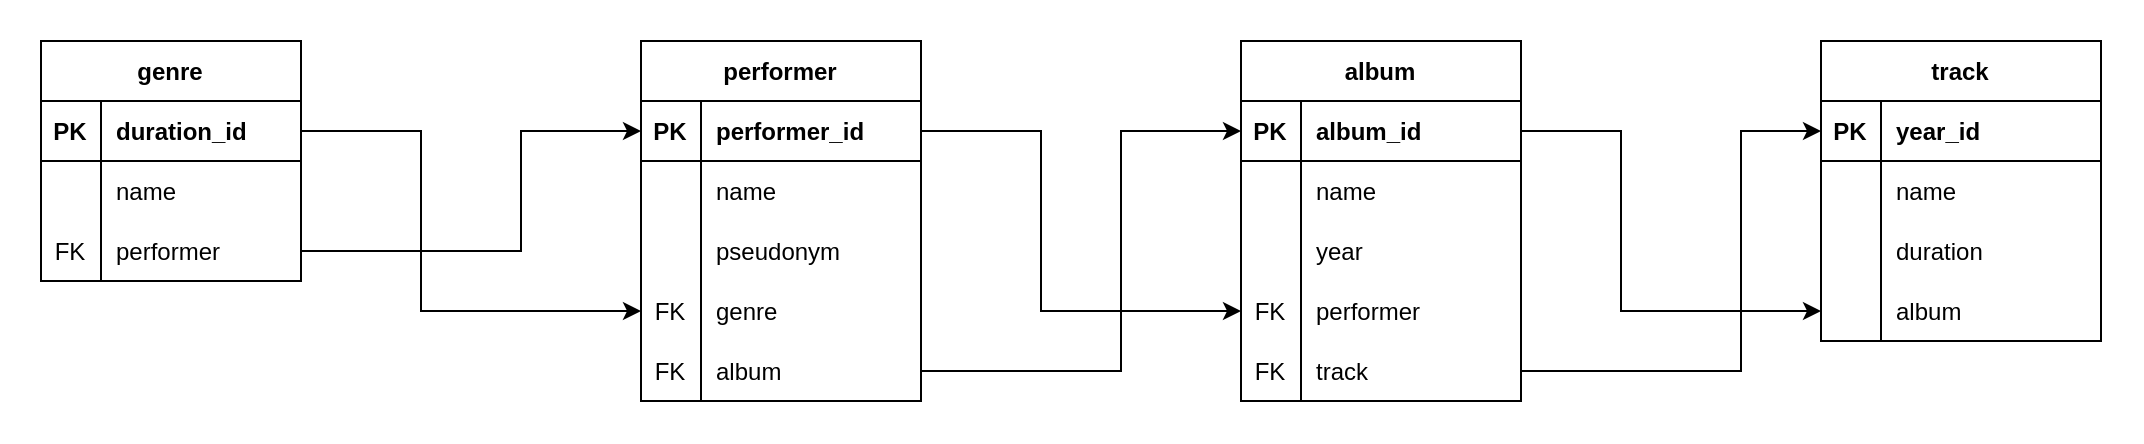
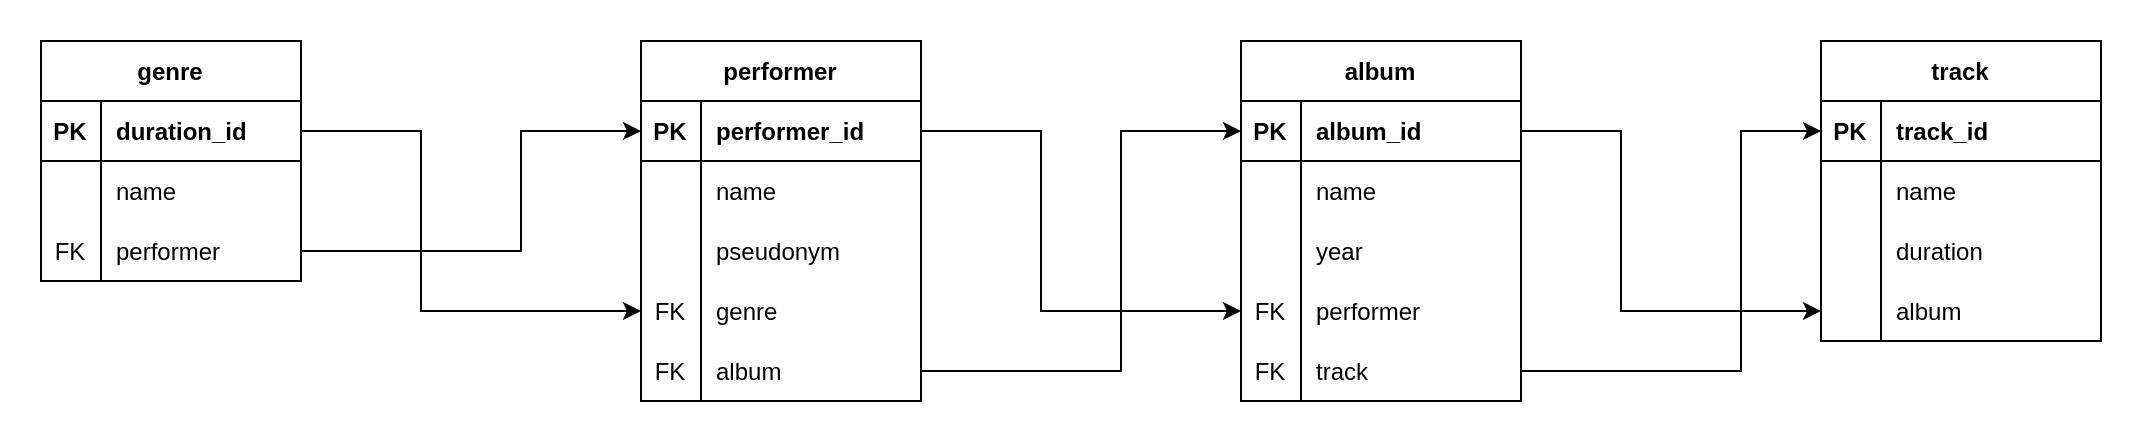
  <mxCell id="0" />
  <mxCell id="1" parent="0" />
  <mxCell id="2" value="genre" style="shape=table;startSize=30;container=1;collapsible=1;childLayout=tableLayout;fixedRows=1;rowLines=0;fontStyle=1;align=center;resizeLast=1;" parent="1" vertex="1"><mxGeometry x="20" y="20" width="130" height="120" as="geometry"><mxRectangle x="-180" y="240" width="70" height="30" as="alternateBounds" /></mxGeometry></mxCell>
  <mxCell id="3" value="" style="shape=tableRow;horizontal=0;startSize=0;swimlaneHead=0;swimlaneBody=0;fillColor=none;collapsible=0;dropTarget=0;points=[[0,0.5],[1,0.5]];portConstraint=eastwest;top=0;left=0;right=0;bottom=1;" parent="2" vertex="1"><mxGeometry y="30" width="130" height="30" as="geometry" /></mxCell>
  <mxCell id="4" value="PK" style="shape=partialRectangle;connectable=0;fillColor=none;top=0;left=0;bottom=0;right=0;fontStyle=1;overflow=hidden;" parent="3" vertex="1"><mxGeometry width="30" height="30" as="geometry"><mxRectangle width="30" height="30" as="alternateBounds" /></mxGeometry></mxCell>
  <mxCell id="5" value="duration_id" style="shape=partialRectangle;connectable=0;fillColor=none;top=0;left=0;bottom=0;right=0;align=left;spacingLeft=6;fontStyle=1;overflow=hidden;" parent="3" vertex="1"><mxGeometry x="30" width="100" height="30" as="geometry"><mxRectangle width="100" height="30" as="alternateBounds" /></mxGeometry></mxCell>
  <mxCell id="6" value="" style="shape=tableRow;horizontal=0;startSize=0;swimlaneHead=0;swimlaneBody=0;fillColor=none;collapsible=0;dropTarget=0;points=[[0,0.5],[1,0.5]];portConstraint=eastwest;top=0;left=0;right=0;bottom=0;" parent="2" vertex="1"><mxGeometry y="60" width="130" height="30" as="geometry" /></mxCell>
  <mxCell id="7" value="" style="shape=partialRectangle;connectable=0;fillColor=none;top=0;left=0;bottom=0;right=0;editable=1;overflow=hidden;" parent="6" vertex="1"><mxGeometry width="30" height="30" as="geometry"><mxRectangle width="30" height="30" as="alternateBounds" /></mxGeometry></mxCell>
  <mxCell id="8" value="name" style="shape=partialRectangle;connectable=0;fillColor=none;top=0;left=0;bottom=0;right=0;align=left;spacingLeft=6;overflow=hidden;" parent="6" vertex="1"><mxGeometry x="30" width="100" height="30" as="geometry"><mxRectangle width="100" height="30" as="alternateBounds" /></mxGeometry></mxCell>
  <mxCell id="9" style="shape=tableRow;horizontal=0;startSize=0;swimlaneHead=0;swimlaneBody=0;fillColor=none;collapsible=0;dropTarget=0;points=[[0,0.5],[1,0.5]];portConstraint=eastwest;top=0;left=0;right=0;bottom=0;" parent="2" vertex="1"><mxGeometry y="90" width="130" height="30" as="geometry" /></mxCell>
  <mxCell id="10" value="FK" style="shape=partialRectangle;connectable=0;fillColor=none;top=0;left=0;bottom=0;right=0;editable=1;overflow=hidden;" parent="9" vertex="1"><mxGeometry width="30" height="30" as="geometry"><mxRectangle width="30" height="30" as="alternateBounds" /></mxGeometry></mxCell>
  <mxCell id="11" value="performer" style="shape=partialRectangle;connectable=0;fillColor=none;top=0;left=0;bottom=0;right=0;align=left;spacingLeft=6;overflow=hidden;" parent="9" vertex="1"><mxGeometry x="30" width="100" height="30" as="geometry"><mxRectangle width="100" height="30" as="alternateBounds" /></mxGeometry></mxCell>
  <mxCell id="12" value="album" style="shape=table;startSize=30;container=1;collapsible=1;childLayout=tableLayout;fixedRows=1;rowLines=0;fontStyle=1;align=center;resizeLast=1;" parent="1" vertex="1"><mxGeometry x="620" y="20" width="140" height="180" as="geometry" /></mxCell>
  <mxCell id="13" value="" style="shape=tableRow;horizontal=0;startSize=0;swimlaneHead=0;swimlaneBody=0;fillColor=none;collapsible=0;dropTarget=0;points=[[0,0.5],[1,0.5]];portConstraint=eastwest;top=0;left=0;right=0;bottom=1;" parent="12" vertex="1"><mxGeometry y="30" width="140" height="30" as="geometry" /></mxCell>
  <mxCell id="14" value="PK" style="shape=partialRectangle;connectable=0;fillColor=none;top=0;left=0;bottom=0;right=0;fontStyle=1;overflow=hidden;" parent="13" vertex="1"><mxGeometry width="30" height="30" as="geometry"><mxRectangle width="30" height="30" as="alternateBounds" /></mxGeometry></mxCell>
  <mxCell id="15" value="album_id" style="shape=partialRectangle;connectable=0;fillColor=none;top=0;left=0;bottom=0;right=0;align=left;spacingLeft=6;fontStyle=1;overflow=hidden;" parent="13" vertex="1"><mxGeometry x="30" width="110" height="30" as="geometry"><mxRectangle width="110" height="30" as="alternateBounds" /></mxGeometry></mxCell>
  <mxCell id="16" value="" style="shape=tableRow;horizontal=0;startSize=0;swimlaneHead=0;swimlaneBody=0;fillColor=none;collapsible=0;dropTarget=0;points=[[0,0.5],[1,0.5]];portConstraint=eastwest;top=0;left=0;right=0;bottom=0;" parent="12" vertex="1"><mxGeometry y="60" width="140" height="30" as="geometry" /></mxCell>
  <mxCell id="17" value="" style="shape=partialRectangle;connectable=0;fillColor=none;top=0;left=0;bottom=0;right=0;editable=1;overflow=hidden;" parent="16" vertex="1"><mxGeometry width="30" height="30" as="geometry"><mxRectangle width="30" height="30" as="alternateBounds" /></mxGeometry></mxCell>
  <mxCell id="18" value="name" style="shape=partialRectangle;connectable=0;fillColor=none;top=0;left=0;bottom=0;right=0;align=left;spacingLeft=6;overflow=hidden;" parent="16" vertex="1"><mxGeometry x="30" width="110" height="30" as="geometry"><mxRectangle width="110" height="30" as="alternateBounds" /></mxGeometry></mxCell>
  <mxCell id="19" value="" style="shape=tableRow;horizontal=0;startSize=0;swimlaneHead=0;swimlaneBody=0;fillColor=none;collapsible=0;dropTarget=0;points=[[0,0.5],[1,0.5]];portConstraint=eastwest;top=0;left=0;right=0;bottom=0;" parent="12" vertex="1"><mxGeometry y="90" width="140" height="30" as="geometry" /></mxCell>
  <mxCell id="20" value="" style="shape=partialRectangle;connectable=0;fillColor=none;top=0;left=0;bottom=0;right=0;editable=1;overflow=hidden;" parent="19" vertex="1"><mxGeometry width="30" height="30" as="geometry"><mxRectangle width="30" height="30" as="alternateBounds" /></mxGeometry></mxCell>
  <mxCell id="21" value="year" style="shape=partialRectangle;connectable=0;fillColor=none;top=0;left=0;bottom=0;right=0;align=left;spacingLeft=6;overflow=hidden;" parent="19" vertex="1"><mxGeometry x="30" width="110" height="30" as="geometry"><mxRectangle width="110" height="30" as="alternateBounds" /></mxGeometry></mxCell>
  <mxCell id="22" value="" style="shape=tableRow;horizontal=0;startSize=0;swimlaneHead=0;swimlaneBody=0;fillColor=none;collapsible=0;dropTarget=0;points=[[0,0.5],[1,0.5]];portConstraint=eastwest;top=0;left=0;right=0;bottom=0;" parent="12" vertex="1"><mxGeometry y="120" width="140" height="30" as="geometry" /></mxCell>
  <mxCell id="23" value="FK" style="shape=partialRectangle;connectable=0;fillColor=none;top=0;left=0;bottom=0;right=0;editable=1;overflow=hidden;" parent="22" vertex="1"><mxGeometry width="30" height="30" as="geometry"><mxRectangle width="30" height="30" as="alternateBounds" /></mxGeometry></mxCell>
  <mxCell id="24" value="performer" style="shape=partialRectangle;connectable=0;fillColor=none;top=0;left=0;bottom=0;right=0;align=left;spacingLeft=6;overflow=hidden;" parent="22" vertex="1"><mxGeometry x="30" width="110" height="30" as="geometry"><mxRectangle width="110" height="30" as="alternateBounds" /></mxGeometry></mxCell>
  <mxCell id="25" style="shape=tableRow;horizontal=0;startSize=0;swimlaneHead=0;swimlaneBody=0;fillColor=none;collapsible=0;dropTarget=0;points=[[0,0.5],[1,0.5]];portConstraint=eastwest;top=0;left=0;right=0;bottom=0;" parent="12" vertex="1"><mxGeometry y="150" width="140" height="30" as="geometry" /></mxCell>
  <mxCell id="26" value="FK" style="shape=partialRectangle;connectable=0;fillColor=none;top=0;left=0;bottom=0;right=0;editable=1;overflow=hidden;" parent="25" vertex="1"><mxGeometry width="30" height="30" as="geometry"><mxRectangle width="30" height="30" as="alternateBounds" /></mxGeometry></mxCell>
  <mxCell id="27" value="track" style="shape=partialRectangle;connectable=0;fillColor=none;top=0;left=0;bottom=0;right=0;align=left;spacingLeft=6;overflow=hidden;" parent="25" vertex="1"><mxGeometry x="30" width="110" height="30" as="geometry"><mxRectangle width="110" height="30" as="alternateBounds" /></mxGeometry></mxCell>
  <mxCell id="28" value="performer" style="shape=table;startSize=30;container=1;collapsible=1;childLayout=tableLayout;fixedRows=1;rowLines=0;fontStyle=1;align=center;resizeLast=1;strokeColor=default;" parent="1" vertex="1"><mxGeometry x="320" y="20" width="140" height="180" as="geometry" /></mxCell>
  <mxCell id="29" value="" style="shape=tableRow;horizontal=0;startSize=0;swimlaneHead=0;swimlaneBody=0;fillColor=none;collapsible=0;dropTarget=0;points=[[0,0.5],[1,0.5]];portConstraint=eastwest;top=0;left=0;right=0;bottom=1;" parent="28" vertex="1"><mxGeometry y="30" width="140" height="30" as="geometry" /></mxCell>
  <mxCell id="30" value="PK" style="shape=partialRectangle;connectable=0;fillColor=none;top=0;left=0;bottom=0;right=0;fontStyle=1;overflow=hidden;" parent="29" vertex="1"><mxGeometry width="30" height="30" as="geometry"><mxRectangle width="30" height="30" as="alternateBounds" /></mxGeometry></mxCell>
  <mxCell id="31" value="performer_id" style="shape=partialRectangle;connectable=0;fillColor=none;top=0;left=0;bottom=0;right=0;align=left;spacingLeft=6;fontStyle=1;overflow=hidden;" parent="29" vertex="1"><mxGeometry x="30" width="110" height="30" as="geometry"><mxRectangle width="110" height="30" as="alternateBounds" /></mxGeometry></mxCell>
  <mxCell id="32" value="" style="shape=tableRow;horizontal=0;startSize=0;swimlaneHead=0;swimlaneBody=0;fillColor=none;collapsible=0;dropTarget=0;points=[[0,0.5],[1,0.5]];portConstraint=eastwest;top=0;left=0;right=0;bottom=0;" parent="28" vertex="1"><mxGeometry y="60" width="140" height="30" as="geometry" /></mxCell>
  <mxCell id="33" value="" style="shape=partialRectangle;connectable=0;fillColor=none;top=0;left=0;bottom=0;right=0;editable=1;overflow=hidden;" parent="32" vertex="1"><mxGeometry width="30" height="30" as="geometry"><mxRectangle width="30" height="30" as="alternateBounds" /></mxGeometry></mxCell>
  <mxCell id="34" value="name" style="shape=partialRectangle;connectable=0;fillColor=none;top=0;left=0;bottom=0;right=0;align=left;spacingLeft=6;overflow=hidden;" parent="32" vertex="1"><mxGeometry x="30" width="110" height="30" as="geometry"><mxRectangle width="110" height="30" as="alternateBounds" /></mxGeometry></mxCell>
  <mxCell id="35" value="" style="shape=tableRow;horizontal=0;startSize=0;swimlaneHead=0;swimlaneBody=0;fillColor=none;collapsible=0;dropTarget=0;points=[[0,0.5],[1,0.5]];portConstraint=eastwest;top=0;left=0;right=0;bottom=0;" parent="28" vertex="1"><mxGeometry y="90" width="140" height="30" as="geometry" /></mxCell>
  <mxCell id="36" value="" style="shape=partialRectangle;connectable=0;fillColor=none;top=0;left=0;bottom=0;right=0;editable=1;overflow=hidden;" parent="35" vertex="1"><mxGeometry width="30" height="30" as="geometry"><mxRectangle width="30" height="30" as="alternateBounds" /></mxGeometry></mxCell>
  <mxCell id="37" value="pseudonym" style="shape=partialRectangle;connectable=0;fillColor=none;top=0;left=0;bottom=0;right=0;align=left;spacingLeft=6;overflow=hidden;" parent="35" vertex="1"><mxGeometry x="30" width="110" height="30" as="geometry"><mxRectangle width="110" height="30" as="alternateBounds" /></mxGeometry></mxCell>
  <mxCell id="38" value="" style="shape=tableRow;horizontal=0;startSize=0;swimlaneHead=0;swimlaneBody=0;fillColor=none;collapsible=0;dropTarget=0;points=[[0,0.5],[1,0.5]];portConstraint=eastwest;top=0;left=0;right=0;bottom=0;" parent="28" vertex="1"><mxGeometry y="120" width="140" height="30" as="geometry" /></mxCell>
  <mxCell id="39" value="FK" style="shape=partialRectangle;connectable=0;fillColor=none;top=0;left=0;bottom=0;right=0;editable=1;overflow=hidden;" parent="38" vertex="1"><mxGeometry width="30" height="30" as="geometry"><mxRectangle width="30" height="30" as="alternateBounds" /></mxGeometry></mxCell>
  <mxCell id="40" value="genre" style="shape=partialRectangle;connectable=0;fillColor=none;top=0;left=0;bottom=0;right=0;align=left;spacingLeft=6;overflow=hidden;" parent="38" vertex="1"><mxGeometry x="30" width="110" height="30" as="geometry"><mxRectangle width="110" height="30" as="alternateBounds" /></mxGeometry></mxCell>
  <mxCell id="41" style="shape=tableRow;horizontal=0;startSize=0;swimlaneHead=0;swimlaneBody=0;fillColor=none;collapsible=0;dropTarget=0;points=[[0,0.5],[1,0.5]];portConstraint=eastwest;top=0;left=0;right=0;bottom=0;" parent="28" vertex="1"><mxGeometry y="150" width="140" height="30" as="geometry" /></mxCell>
  <mxCell id="42" value="FK" style="shape=partialRectangle;connectable=0;fillColor=none;top=0;left=0;bottom=0;right=0;editable=1;overflow=hidden;" parent="41" vertex="1"><mxGeometry width="30" height="30" as="geometry"><mxRectangle width="30" height="30" as="alternateBounds" /></mxGeometry></mxCell>
  <mxCell id="43" value="album" style="shape=partialRectangle;connectable=0;fillColor=none;top=0;left=0;bottom=0;right=0;align=left;spacingLeft=6;overflow=hidden;" parent="41" vertex="1"><mxGeometry x="30" width="110" height="30" as="geometry"><mxRectangle width="110" height="30" as="alternateBounds" /></mxGeometry></mxCell>
  <mxCell id="44" value="track" style="shape=table;startSize=30;container=1;collapsible=1;childLayout=tableLayout;fixedRows=1;rowLines=0;fontStyle=1;align=center;resizeLast=1;" parent="1" vertex="1"><mxGeometry x="910" y="20" width="140" height="150" as="geometry" /></mxCell>
  <mxCell id="45" value="" style="shape=tableRow;horizontal=0;startSize=0;swimlaneHead=0;swimlaneBody=0;fillColor=none;collapsible=0;dropTarget=0;points=[[0,0.5],[1,0.5]];portConstraint=eastwest;top=0;left=0;right=0;bottom=1;" parent="44" vertex="1"><mxGeometry y="30" width="140" height="30" as="geometry" /></mxCell>
  <mxCell id="46" value="PK" style="shape=partialRectangle;connectable=0;fillColor=none;top=0;left=0;bottom=0;right=0;fontStyle=1;overflow=hidden;" parent="45" vertex="1"><mxGeometry width="30" height="30" as="geometry"><mxRectangle width="30" height="30" as="alternateBounds" /></mxGeometry></mxCell>
- <mxCell id="47" value="year_id" style="shape=partialRectangle;connectable=0;fillColor=none;top=0;left=0;bottom=0;right=0;align=left;spacingLeft=6;fontStyle=1;overflow=hidden;" parent="45" vertex="1"><mxGeometry x="30" width="110" height="30" as="geometry"><mxRectangle width="110" height="30" as="alternateBounds" /></mxGeometry></mxCell>
+ <mxCell id="47" value="track_id" style="shape=partialRectangle;connectable=0;fillColor=none;top=0;left=0;bottom=0;right=0;align=left;spacingLeft=6;fontStyle=1;overflow=hidden;" parent="45" vertex="1"><mxGeometry x="30" width="110" height="30" as="geometry"><mxRectangle width="110" height="30" as="alternateBounds" /></mxGeometry></mxCell>
  <mxCell id="48" value="" style="shape=tableRow;horizontal=0;startSize=0;swimlaneHead=0;swimlaneBody=0;fillColor=none;collapsible=0;dropTarget=0;points=[[0,0.5],[1,0.5]];portConstraint=eastwest;top=0;left=0;right=0;bottom=0;" parent="44" vertex="1"><mxGeometry y="60" width="140" height="30" as="geometry" /></mxCell>
  <mxCell id="49" value="" style="shape=partialRectangle;connectable=0;fillColor=none;top=0;left=0;bottom=0;right=0;editable=1;overflow=hidden;" parent="48" vertex="1"><mxGeometry width="30" height="30" as="geometry"><mxRectangle width="30" height="30" as="alternateBounds" /></mxGeometry></mxCell>
  <mxCell id="50" value="name" style="shape=partialRectangle;connectable=0;fillColor=none;top=0;left=0;bottom=0;right=0;align=left;spacingLeft=6;overflow=hidden;" parent="48" vertex="1"><mxGeometry x="30" width="110" height="30" as="geometry"><mxRectangle width="110" height="30" as="alternateBounds" /></mxGeometry></mxCell>
  <mxCell id="51" value="" style="shape=tableRow;horizontal=0;startSize=0;swimlaneHead=0;swimlaneBody=0;fillColor=none;collapsible=0;dropTarget=0;points=[[0,0.5],[1,0.5]];portConstraint=eastwest;top=0;left=0;right=0;bottom=0;" parent="44" vertex="1"><mxGeometry y="90" width="140" height="30" as="geometry" /></mxCell>
  <mxCell id="52" value="" style="shape=partialRectangle;connectable=0;fillColor=none;top=0;left=0;bottom=0;right=0;editable=1;overflow=hidden;" parent="51" vertex="1"><mxGeometry width="30" height="30" as="geometry"><mxRectangle width="30" height="30" as="alternateBounds" /></mxGeometry></mxCell>
  <mxCell id="53" value="duration" style="shape=partialRectangle;connectable=0;fillColor=none;top=0;left=0;bottom=0;right=0;align=left;spacingLeft=6;overflow=hidden;" parent="51" vertex="1"><mxGeometry x="30" width="110" height="30" as="geometry"><mxRectangle width="110" height="30" as="alternateBounds" /></mxGeometry></mxCell>
  <mxCell id="54" value="" style="shape=tableRow;horizontal=0;startSize=0;swimlaneHead=0;swimlaneBody=0;fillColor=none;collapsible=0;dropTarget=0;points=[[0,0.5],[1,0.5]];portConstraint=eastwest;top=0;left=0;right=0;bottom=0;" parent="44" vertex="1"><mxGeometry y="120" width="140" height="30" as="geometry" /></mxCell>
  <mxCell id="55" value="" style="shape=partialRectangle;connectable=0;fillColor=none;top=0;left=0;bottom=0;right=0;editable=1;overflow=hidden;" parent="54" vertex="1"><mxGeometry width="30" height="30" as="geometry"><mxRectangle width="30" height="30" as="alternateBounds" /></mxGeometry></mxCell>
  <mxCell id="56" value="album" style="shape=partialRectangle;connectable=0;fillColor=none;top=0;left=0;bottom=0;right=0;align=left;spacingLeft=6;overflow=hidden;" parent="54" vertex="1"><mxGeometry x="30" width="110" height="30" as="geometry"><mxRectangle width="110" height="30" as="alternateBounds" /></mxGeometry></mxCell>
  <mxCell id="57" style="edgeStyle=orthogonalEdgeStyle;rounded=0;orthogonalLoop=1;jettySize=auto;html=1;" parent="1" source="9" target="29" edge="1"><mxGeometry relative="1" as="geometry"><Array as="points"><mxPoint y="125" x="260" /><mxPoint y="65" x="260" /></Array></mxGeometry></mxCell>
  <mxCell id="58" style="edgeStyle=orthogonalEdgeStyle;rounded=0;orthogonalLoop=1;jettySize=auto;html=1;entryX=0;entryY=0.5;entryDx=0;entryDy=0;elbow=vertical;" parent="1" source="29" target="22" edge="1"><mxGeometry relative="1" as="geometry"><Array as="points"><mxPoint x="520" y="65" /><mxPoint x="520" y="155" /></Array></mxGeometry></mxCell>
  <mxCell id="59" style="edgeStyle=orthogonalEdgeStyle;rounded=0;orthogonalLoop=1;jettySize=auto;html=1;entryX=0;entryY=0.5;entryDx=0;entryDy=0;elbow=vertical;" parent="1" source="25" target="45" edge="1"><mxGeometry relative="1" as="geometry"><Array as="points"><mxPoint x="870" y="185" /><mxPoint x="870" y="65" /></Array></mxGeometry></mxCell>
  <mxCell id="60" style="edgeStyle=orthogonalEdgeStyle;rounded=0;orthogonalLoop=1;jettySize=auto;html=1;entryX=0;entryY=0.5;entryDx=0;entryDy=0;" edge="1" parent="1" source="41" target="13"><mxGeometry relative="1" as="geometry"><Array as="points"><mxPoint x="560" y="185" /><mxPoint x="560" y="65" /></Array></mxGeometry></mxCell>
  <mxCell id="61" style="edgeStyle=orthogonalEdgeStyle;rounded=0;orthogonalLoop=1;jettySize=auto;html=1;entryX=0;entryY=0.5;entryDx=0;entryDy=0;" edge="1" parent="1" source="3" target="38"><mxGeometry relative="1" as="geometry"><Array as="points"><mxPoint x="210" y="65" /><mxPoint x="210" y="155" /></Array></mxGeometry></mxCell>
  <mxCell id="62" style="edgeStyle=orthogonalEdgeStyle;rounded=0;orthogonalLoop=1;jettySize=auto;html=1;entryX=0;entryY=0.5;entryDx=0;entryDy=0;" edge="1" parent="1" source="13" target="54"><mxGeometry relative="1" as="geometry"><Array as="points"><mxPoint x="810" y="65" /><mxPoint x="810" y="155" /></Array></mxGeometry></mxCell>
